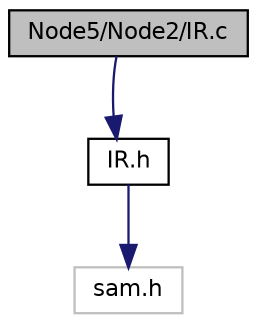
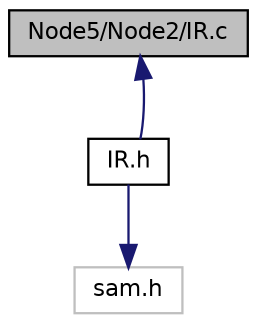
  digraph {
    node [color=black fillcolor=white fontname=Helvetica fontsize=10 shape=record style=filled]
    edge [color=midnightblue fontname=Helvetica fontsize=10 labelfontname=Helvetica labelfontsize=10 style=solid]
    n1 [fillcolor=grey75 fontcolor=black height=0.2 label="Node5/Node2/IR.c" width=0.4]
    n2 [height=0.2 label="IR.h" width=0.4]
    n3 [color=grey75 height=0.2 label="sam.h" width=0.4]
-   n1 -> n2
+   n2 -> n1
    n2 -> n3
  }
